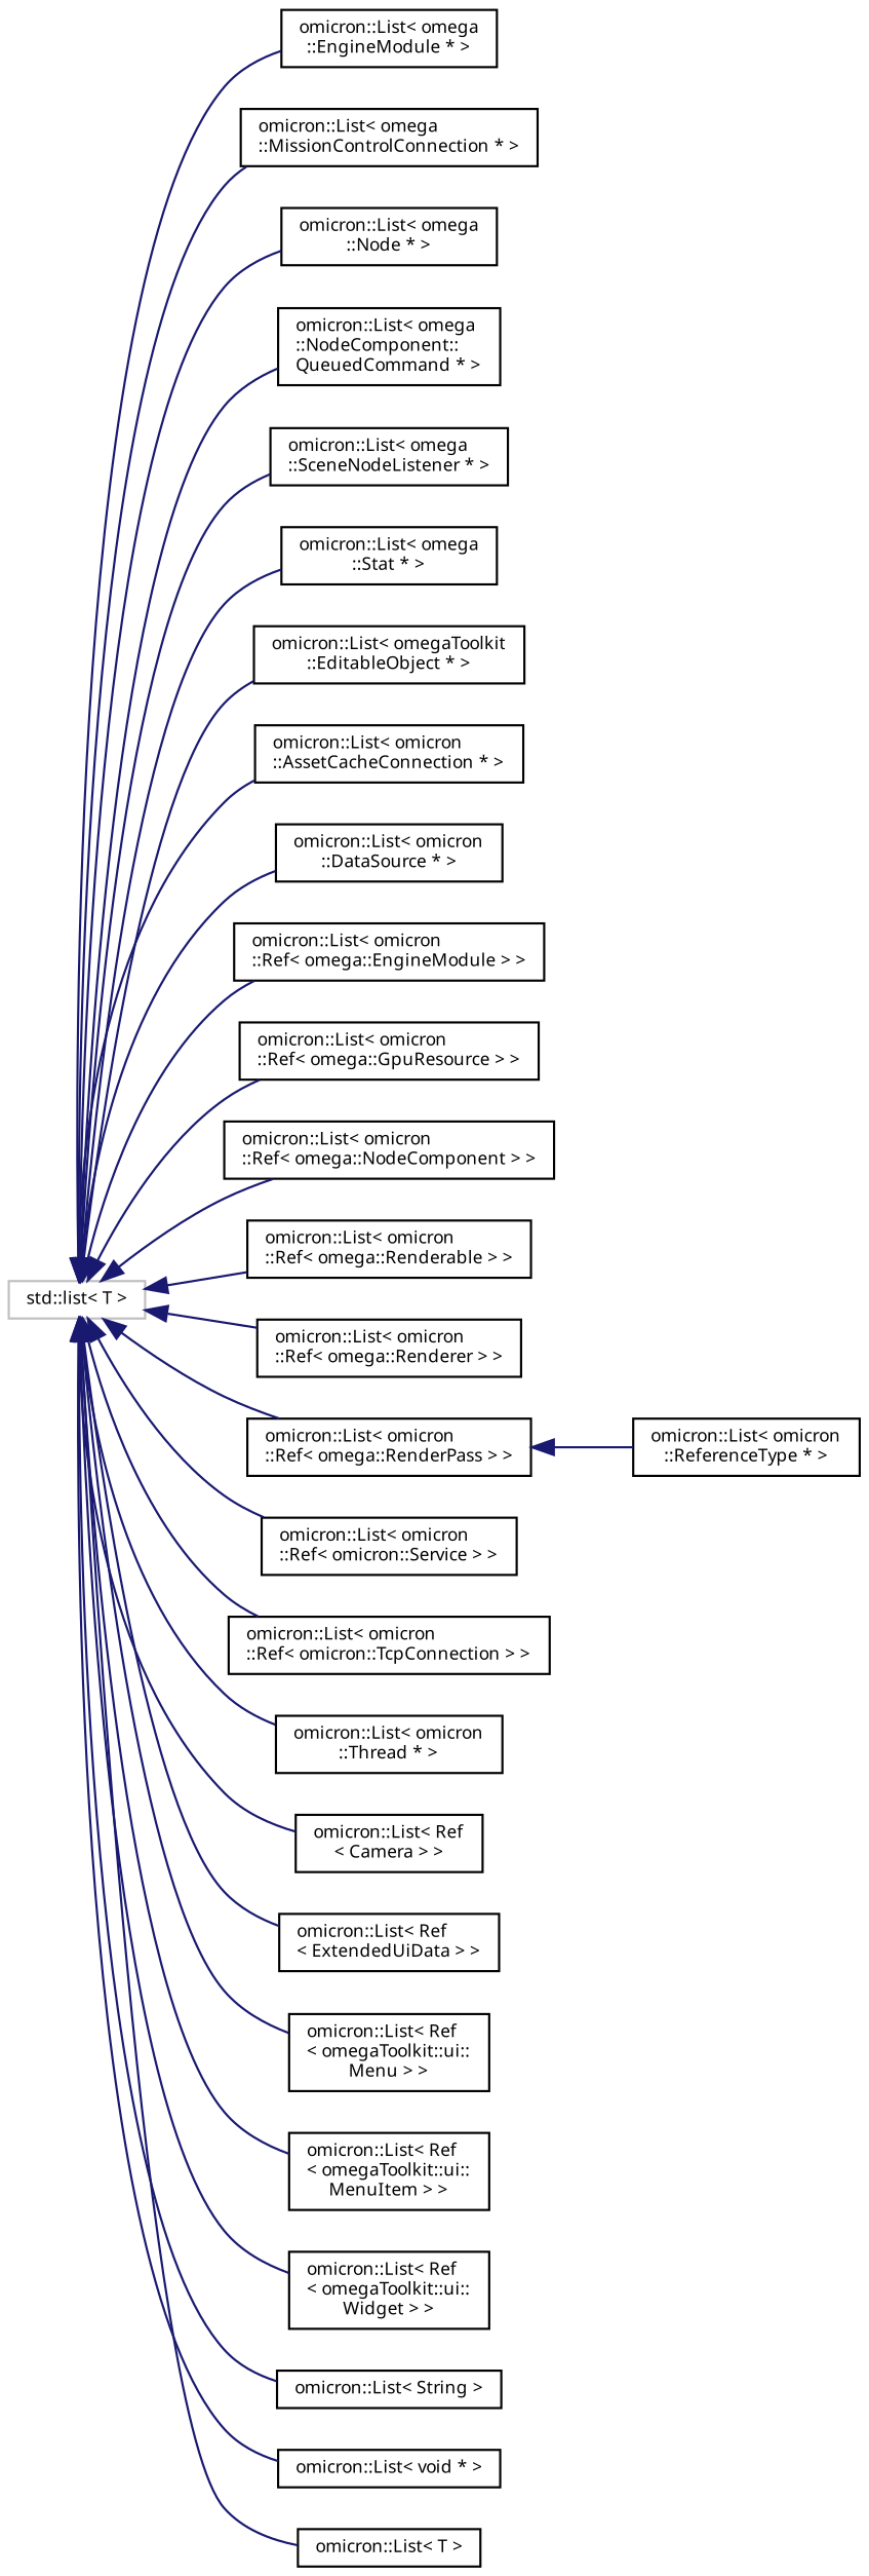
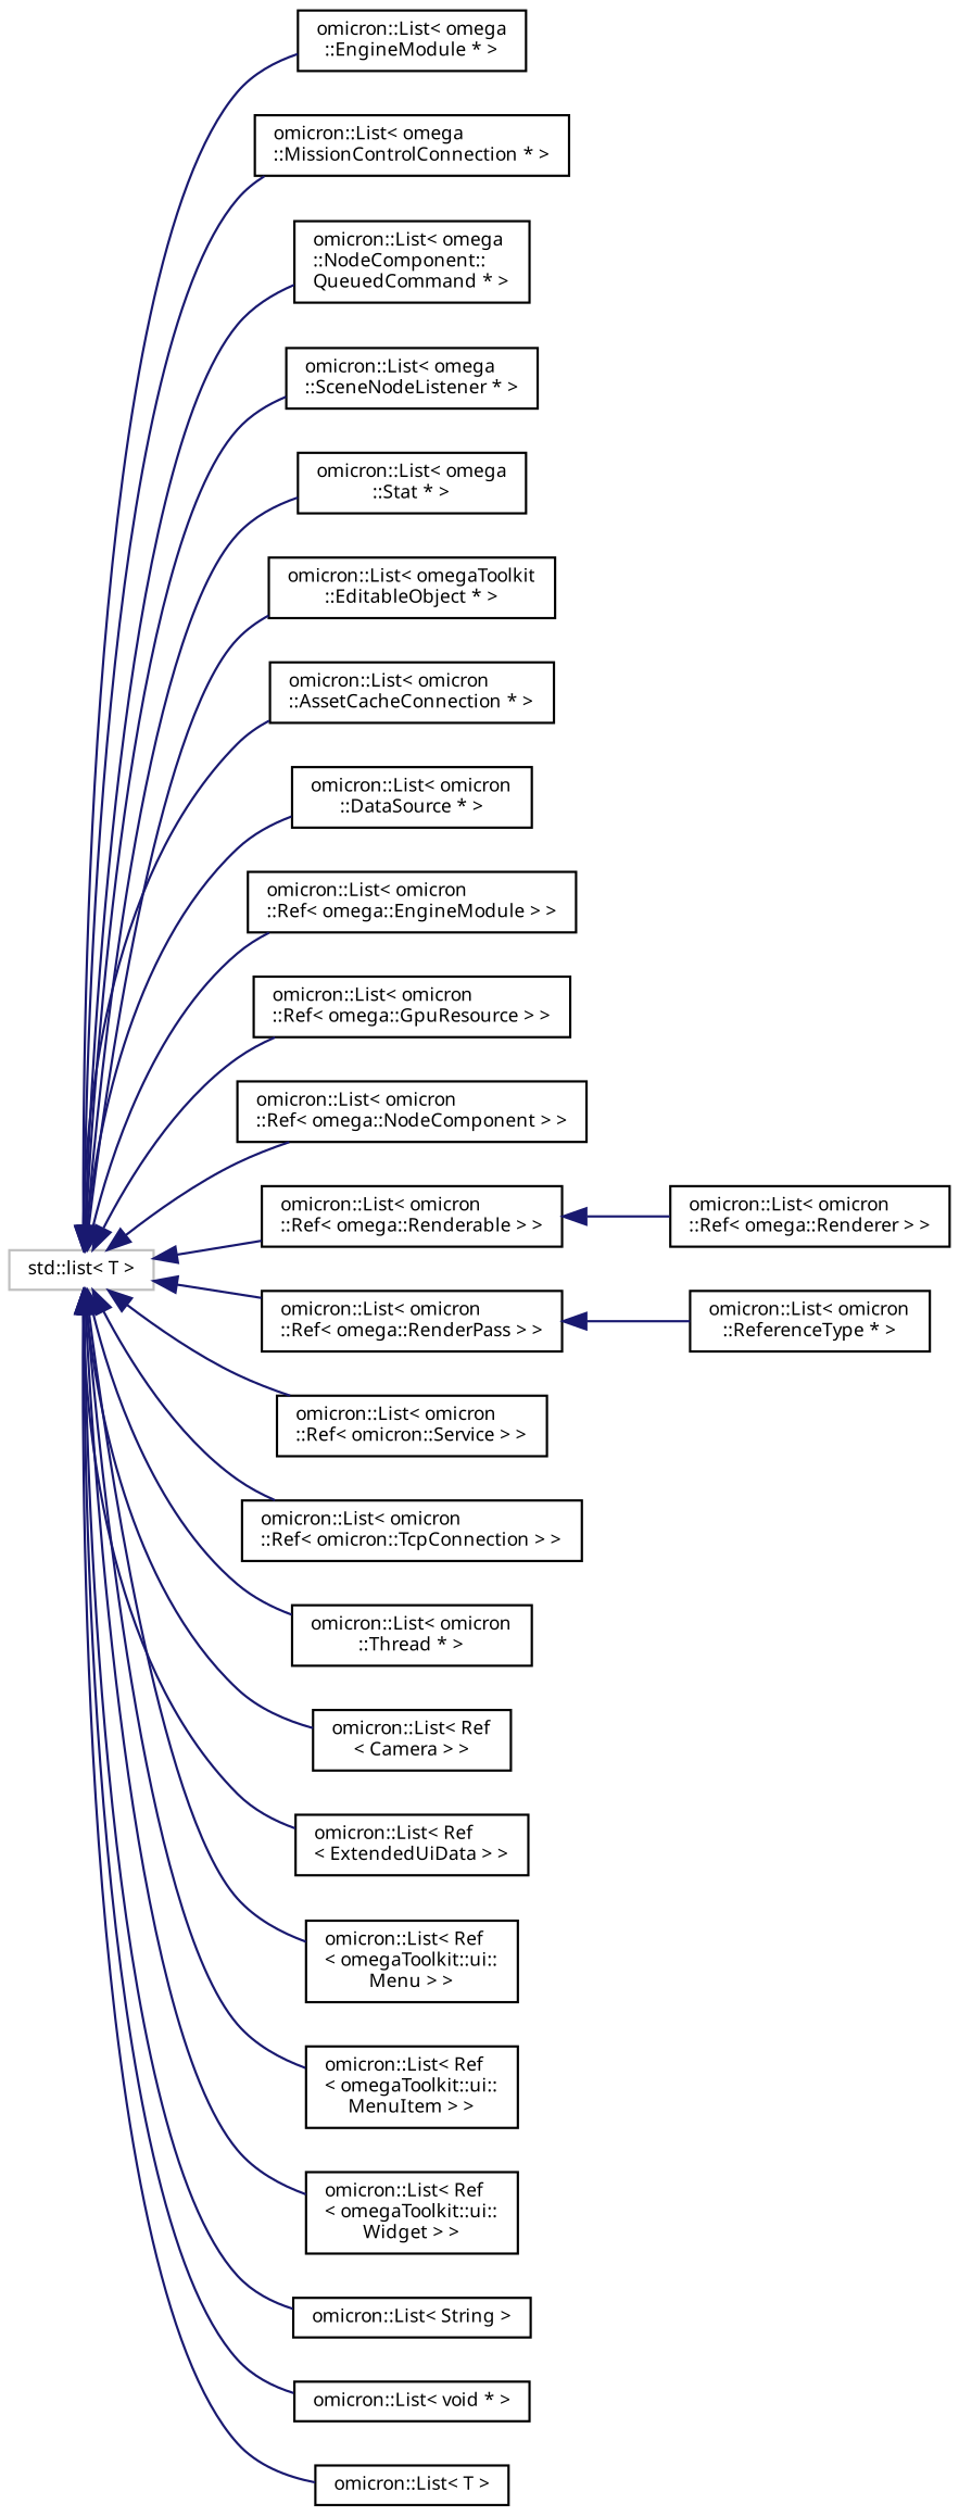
  digraph {
    rankdir=LR
    node [color=black fontname="FreeSans.ttf" fontsize=8 shape=record]
    edge [color=midnightblue dir=back fontname="FreeSans.ttf" fontsize=8 labelfontname="FreeSans.ttf" labelfontsize=8 style=solid]
    n1 [color=grey75 height=0.2 label="std::list\< T \>" width=0.4]
    n2 [height=0.2 label="omicron::List\< omega\l::EngineModule * \>" width=0.4]
    n3 [height=0.2 label="omicron::List\< omega\l::MissionControlConnection * \>" width=0.4]
-   n4 [height=0.2 label="omicron::List\< omega\l::Node * \>" width=0.4]
    n5 [height=0.2 label="omicron::List\< omega\l::NodeComponent::\lQueuedCommand * \>" width=0.4]
    n6 [height=0.2 label="omicron::List\< omega\l::SceneNodeListener * \>" width=0.4]
    n7 [height=0.2 label="omicron::List\< omega\l::Stat * \>" width=0.4]
    n8 [height=0.2 label="omicron::List\< omegaToolkit\l::EditableObject * \>" width=0.4]
    n9 [height=0.2 label="omicron::List\< omicron\l::AssetCacheConnection * \>" width=0.4]
    n10 [height=0.2 label="omicron::List\< omicron\l::DataSource * \>" width=0.4]
    n11 [height=0.2 label="omicron::List\< omicron\l::Ref\< omega::EngineModule \> \>" width=0.4]
    n12 [height=0.2 label="omicron::List\< omicron\l::Ref\< omega::GpuResource \> \>" width=0.4]
    n13 [height=0.2 label="omicron::List\< omicron\l::Ref\< omega::NodeComponent \> \>" width=0.4]
    n14 [height=0.2 label="omicron::List\< omicron\l::Ref\< omega::Renderable \> \>" width=0.4]
    n15 [height=0.2 label="omicron::List\< omicron\l::Ref\< omega::Renderer \> \>" width=0.4]
    n16 [height=0.2 label="omicron::List\< omicron\l::Ref\< omega::RenderPass \> \>" width=0.4]
    n17 [height=0.2 label="omicron::List\< omicron\l::Ref\< omicron::Service \> \>" width=0.4]
    n18 [height=0.2 label="omicron::List\< omicron\l::Ref\< omicron::TcpConnection \> \>" width=0.4]
    n19 [height=0.2 label="omicron::List\< omicron\l::Thread * \>" width=0.4]
    n20 [height=0.2 label="omicron::List\< Ref\l\< Camera \> \>" width=0.4]
    n21 [height=0.2 label="omicron::List\< Ref\l\< ExtendedUiData \> \>" width=0.4]
    n22 [height=0.2 label="omicron::List\< Ref\l\< omegaToolkit::ui::\lMenu \> \>" width=0.4]
    n23 [height=0.2 label="omicron::List\< Ref\l\< omegaToolkit::ui::\lMenuItem \> \>" width=0.4]
    n24 [height=0.2 label="omicron::List\< Ref\l\< omegaToolkit::ui::\lWidget \> \>" width=0.4]
    n25 [height=0.2 label="omicron::List\< String \>" width=0.4]
    n26 [height=0.2 label="omicron::List\< void * \>" width=0.4]
    n27 [height=0.2 label="omicron::List\< T \>" width=0.4]
    n28 [height=0.2 label="omicron::List\< omicron\l::ReferenceType * \>" width=0.4]
    n1 -> n2
    n1 -> n3
-   n1 -> n4
    n1 -> n5
    n1 -> n6
    n1 -> n7
    n1 -> n8
    n1 -> n9
    n1 -> n10
    n1 -> n11
    n1 -> n12
    n1 -> n13
    n1 -> n14
-   n1 -> n15
+   n14 -> n15
    n1 -> n16
    n1 -> n17
    n1 -> n18
    n1 -> n19
    n1 -> n20
    n1 -> n21
    n1 -> n22
    n1 -> n23
    n1 -> n24
    n1 -> n25
    n1 -> n26
    n1 -> n27
    n16 -> n28
  }
